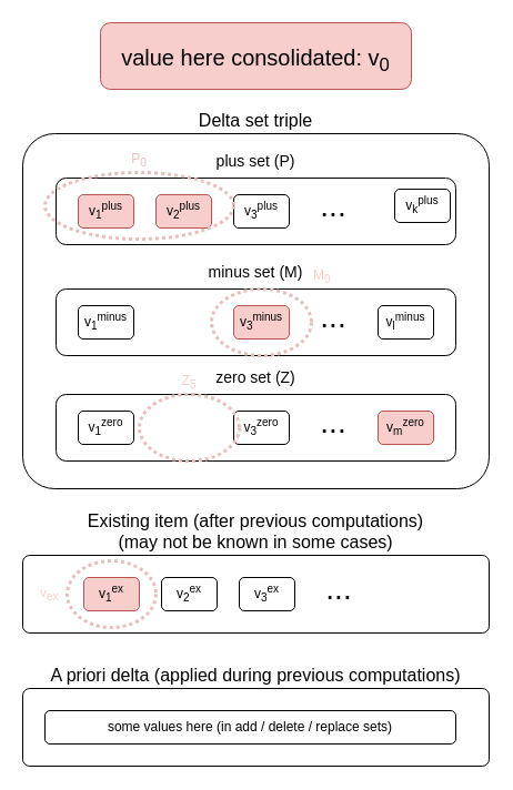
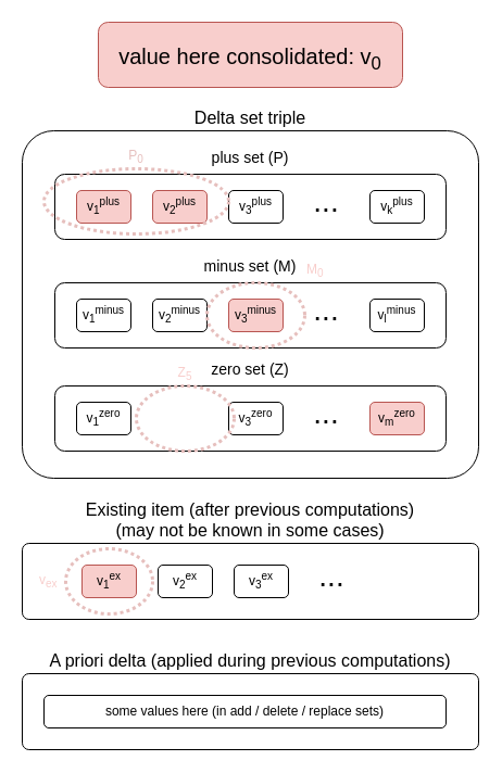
  <mxCell id="0" />
  <mxCell id="1" parent="0" />
  <mxCell id="2" value="Delta set triple" style="rounded=1;whiteSpace=wrap;html=1;fontSize=16;fontStyle=0;labelPosition=center;verticalLabelPosition=top;align=center;verticalAlign=bottom;arcSize=9;" parent="1" vertex="1"><mxGeometry x="20" y="120" width="420" height="320" as="geometry" /></mxCell>
  <mxCell id="3" value="&lt;font style=&quot;font-size: 14px&quot;&gt;plus set (P)&lt;/font&gt;" style="rounded=1;whiteSpace=wrap;html=1;fontSize=28;labelPosition=center;verticalLabelPosition=top;align=center;verticalAlign=bottom;" parent="1" vertex="1"><mxGeometry x="50" y="160" width="360" height="60" as="geometry" /></mxCell>
  <mxCell id="4" value="v&lt;sub&gt;1&lt;/sub&gt;&lt;sup&gt;plus&lt;/sup&gt;" style="rounded=1;whiteSpace=wrap;html=1;fillColor=#f8cecc;strokeColor=#b85450;" parent="1" vertex="1"><mxGeometry x="70" y="175" width="50" height="30" as="geometry" /></mxCell>
  <mxCell id="5" value="v&lt;sub&gt;2&lt;/sub&gt;&lt;sup&gt;plus&lt;/sup&gt;" style="rounded=1;whiteSpace=wrap;html=1;fillColor=#f8cecc;strokeColor=#b85450;" parent="1" vertex="1"><mxGeometry x="140" y="175" width="50" height="30" as="geometry" /></mxCell>
  <mxCell id="6" value="v&lt;sub&gt;3&lt;/sub&gt;&lt;sup&gt;plus&lt;/sup&gt;" style="rounded=1;whiteSpace=wrap;html=1;" parent="1" vertex="1"><mxGeometry x="210" y="175" width="50" height="30" as="geometry" /></mxCell>
- <mxCell id="7" value="v&lt;sub&gt;k&lt;/sub&gt;&lt;sup&gt;plus&lt;/sup&gt;" style="rounded=1;whiteSpace=wrap;html=1;" parent="1" vertex="1"><mxGeometry x="355" y="170" width="50" height="30" as="geometry" /></mxCell>
+ <mxCell id="7" value="v&lt;sub&gt;k&lt;/sub&gt;&lt;sup&gt;plus&lt;/sup&gt;" style="rounded=1;whiteSpace=wrap;html=1;" parent="1" vertex="1"><mxGeometry x="340" y="175" width="50" height="30" as="geometry" /></mxCell>
  <mxCell id="8" value="..." style="text;html=1;strokeColor=none;fillColor=none;align=center;verticalAlign=middle;whiteSpace=wrap;rounded=0;fontSize=28;" parent="1" vertex="1"><mxGeometry x="280" y="175" width="40" height="20" as="geometry" /></mxCell>
  <mxCell id="9" value="&lt;font style=&quot;font-size: 14px&quot;&gt;minus set (M)&lt;/font&gt;" style="rounded=1;whiteSpace=wrap;html=1;fontSize=28;labelPosition=center;verticalLabelPosition=top;align=center;verticalAlign=bottom;" parent="1" vertex="1"><mxGeometry x="50" y="260" width="360" height="60" as="geometry" /></mxCell>
  <mxCell id="10" value="v&lt;sub&gt;1&lt;/sub&gt;&lt;sup&gt;minus&lt;/sup&gt;" style="rounded=1;whiteSpace=wrap;html=1;" parent="1" vertex="1"><mxGeometry x="70" y="275" width="50" height="30" as="geometry" /></mxCell>
+ <mxCell id="11" value="v&lt;sub&gt;2&lt;/sub&gt;&lt;sup&gt;minus&lt;/sup&gt;" style="rounded=1;whiteSpace=wrap;html=1;" parent="1" vertex="1"><mxGeometry x="140" y="275" width="50" height="30" as="geometry" /></mxCell>
  <mxCell id="12" value="v&lt;sub&gt;3&lt;/sub&gt;&lt;sup&gt;minus&lt;/sup&gt;" style="rounded=1;whiteSpace=wrap;html=1;fillColor=#f8cecc;strokeColor=#b85450;" parent="1" vertex="1"><mxGeometry x="210" y="275" width="50" height="30" as="geometry" /></mxCell>
  <mxCell id="13" value="v&lt;sub&gt;l&lt;/sub&gt;&lt;sup&gt;minus&lt;/sup&gt;" style="rounded=1;whiteSpace=wrap;html=1;" parent="1" vertex="1"><mxGeometry x="340" y="275" width="50" height="30" as="geometry" /></mxCell>
  <mxCell id="14" value="..." style="text;html=1;strokeColor=none;fillColor=none;align=center;verticalAlign=middle;whiteSpace=wrap;rounded=0;fontSize=28;" parent="1" vertex="1"><mxGeometry x="280" y="275" width="40" height="20" as="geometry" /></mxCell>
  <mxCell id="15" value="&lt;font style=&quot;font-size: 14px&quot;&gt;zero set (Z)&lt;/font&gt;" style="rounded=1;whiteSpace=wrap;html=1;fontSize=28;labelPosition=center;verticalLabelPosition=top;align=center;verticalAlign=bottom;" parent="1" vertex="1"><mxGeometry x="50" y="355" width="360" height="60" as="geometry" /></mxCell>
  <mxCell id="16" value="v&lt;sub&gt;1&lt;/sub&gt;&lt;sup&gt;zero&lt;/sup&gt;" style="rounded=1;whiteSpace=wrap;html=1;" parent="1" vertex="1"><mxGeometry x="70" y="370" width="50" height="30" as="geometry" /></mxCell>
  <mxCell id="17" value="v&lt;sub&gt;3&lt;/sub&gt;&lt;sup&gt;zero&lt;/sup&gt;" style="rounded=1;whiteSpace=wrap;html=1;" parent="1" vertex="1"><mxGeometry x="210" y="370" width="50" height="30" as="geometry" /></mxCell>
  <mxCell id="18" value="v&lt;sub&gt;m&lt;/sub&gt;&lt;sup&gt;zero&lt;/sup&gt;" style="rounded=1;whiteSpace=wrap;html=1;fillColor=#f8cecc;strokeColor=#b85450;" parent="1" vertex="1"><mxGeometry x="340" y="370" width="50" height="30" as="geometry" /></mxCell>
  <mxCell id="19" value="..." style="text;html=1;strokeColor=none;fillColor=none;align=center;verticalAlign=middle;whiteSpace=wrap;rounded=0;fontSize=28;" parent="1" vertex="1"><mxGeometry x="280" y="370" width="40" height="20" as="geometry" /></mxCell>
  <mxCell id="20" value="Existing item (after previous computations)&lt;br&gt;(may not be known in some cases)" style="rounded=1;whiteSpace=wrap;html=1;fontSize=16;fontStyle=0;labelPosition=center;verticalLabelPosition=top;align=center;verticalAlign=bottom;arcSize=9;" parent="1" vertex="1"><mxGeometry x="20" y="500" width="420" height="70" as="geometry" /></mxCell>
  <mxCell id="21" value="v&lt;sub&gt;1&lt;/sub&gt;&lt;sup&gt;ex&lt;/sup&gt;" style="rounded=1;whiteSpace=wrap;html=1;fillColor=#f8cecc;strokeColor=#b85450;" parent="1" vertex="1"><mxGeometry x="75" y="520" width="50" height="30" as="geometry" /></mxCell>
  <mxCell id="22" value="v&lt;sub&gt;2&lt;/sub&gt;&lt;sup&gt;ex&lt;/sup&gt;" style="rounded=1;whiteSpace=wrap;html=1;" parent="1" vertex="1"><mxGeometry x="145" y="520" width="50" height="30" as="geometry" /></mxCell>
  <mxCell id="23" value="v&lt;sub&gt;3&lt;/sub&gt;&lt;sup&gt;ex&lt;/sup&gt;" style="rounded=1;whiteSpace=wrap;html=1;" parent="1" vertex="1"><mxGeometry x="215" y="520" width="50" height="30" as="geometry" /></mxCell>
  <mxCell id="24" value="..." style="text;html=1;strokeColor=none;fillColor=none;align=center;verticalAlign=middle;whiteSpace=wrap;rounded=0;fontSize=28;" parent="1" vertex="1"><mxGeometry x="285" y="520" width="40" height="20" as="geometry" /></mxCell>
  <mxCell id="25" value="A priori delta (applied during previous computations)" style="rounded=1;whiteSpace=wrap;html=1;fontSize=16;fontStyle=0;labelPosition=center;verticalLabelPosition=top;align=center;verticalAlign=bottom;arcSize=9;" parent="1" vertex="1"><mxGeometry x="20" y="620" width="420" height="70" as="geometry" /></mxCell>
  <mxCell id="26" value="some values here (in add / delete / replace sets)" style="rounded=1;whiteSpace=wrap;html=1;" parent="1" vertex="1"><mxGeometry x="40" y="640" width="370" height="30" as="geometry" /></mxCell>
  <mxCell id="27" value="&lt;font style=&quot;font-size: 20px&quot;&gt;value here consolidated: v&lt;sub&gt;0&lt;/sub&gt;&lt;/font&gt;" style="rounded=1;whiteSpace=wrap;html=1;fontSize=28;fillColor=#f8cecc;strokeColor=#B85450;" parent="1" vertex="1"><mxGeometry x="90" y="20" width="280" height="60" as="geometry" /></mxCell>
  <mxCell id="28" value="&lt;font&gt;P&lt;sub&gt;0&lt;/sub&gt;&lt;/font&gt;" style="ellipse;whiteSpace=wrap;html=1;dashed=1;fillColor=none;strokeWidth=3;dashPattern=1 1;labelPosition=center;verticalLabelPosition=top;align=center;verticalAlign=bottom;strokeColor=#E6BFBD;fontColor=#E6BFBD;" parent="1" vertex="1"><mxGeometry x="40" y="155" width="170" height="60" as="geometry" /></mxCell>
  <mxCell id="29" value="&lt;font color=&quot;#f8cecc&quot;&gt;M&lt;sub&gt;0&lt;/sub&gt;&lt;/font&gt;" style="ellipse;whiteSpace=wrap;html=1;dashed=1;fillColor=none;strokeWidth=3;dashPattern=1 1;labelPosition=right;verticalLabelPosition=top;align=left;verticalAlign=bottom;strokeColor=#E6BFBD;" parent="1" vertex="1"><mxGeometry x="190" y="260" width="90" height="60" as="geometry" /></mxCell>
  <mxCell id="30" value="&lt;font color=&quot;#f8cecc&quot;&gt;Z&lt;sub&gt;5&lt;/sub&gt;&lt;/font&gt;" style="ellipse;whiteSpace=wrap;html=1;dashed=1;fillColor=none;strokeWidth=3;dashPattern=1 1;labelPosition=center;verticalLabelPosition=top;align=center;verticalAlign=bottom;strokeColor=#E6BFBD;" parent="1" vertex="1"><mxGeometry x="125" y="355" width="90" height="60" as="geometry" /></mxCell>
  <mxCell id="31" value="&lt;font color=&quot;#f8cecc&quot;&gt;v&lt;sub&gt;ex&amp;nbsp;&amp;nbsp;&lt;/sub&gt;&lt;/font&gt;" style="ellipse;whiteSpace=wrap;html=1;dashed=1;fillColor=none;strokeWidth=3;dashPattern=1 1;labelPosition=left;verticalLabelPosition=middle;align=right;verticalAlign=middle;strokeColor=#E6BFBD;" parent="1" vertex="1"><mxGeometry x="60" y="505" width="80" height="60" as="geometry" /></mxCell>
